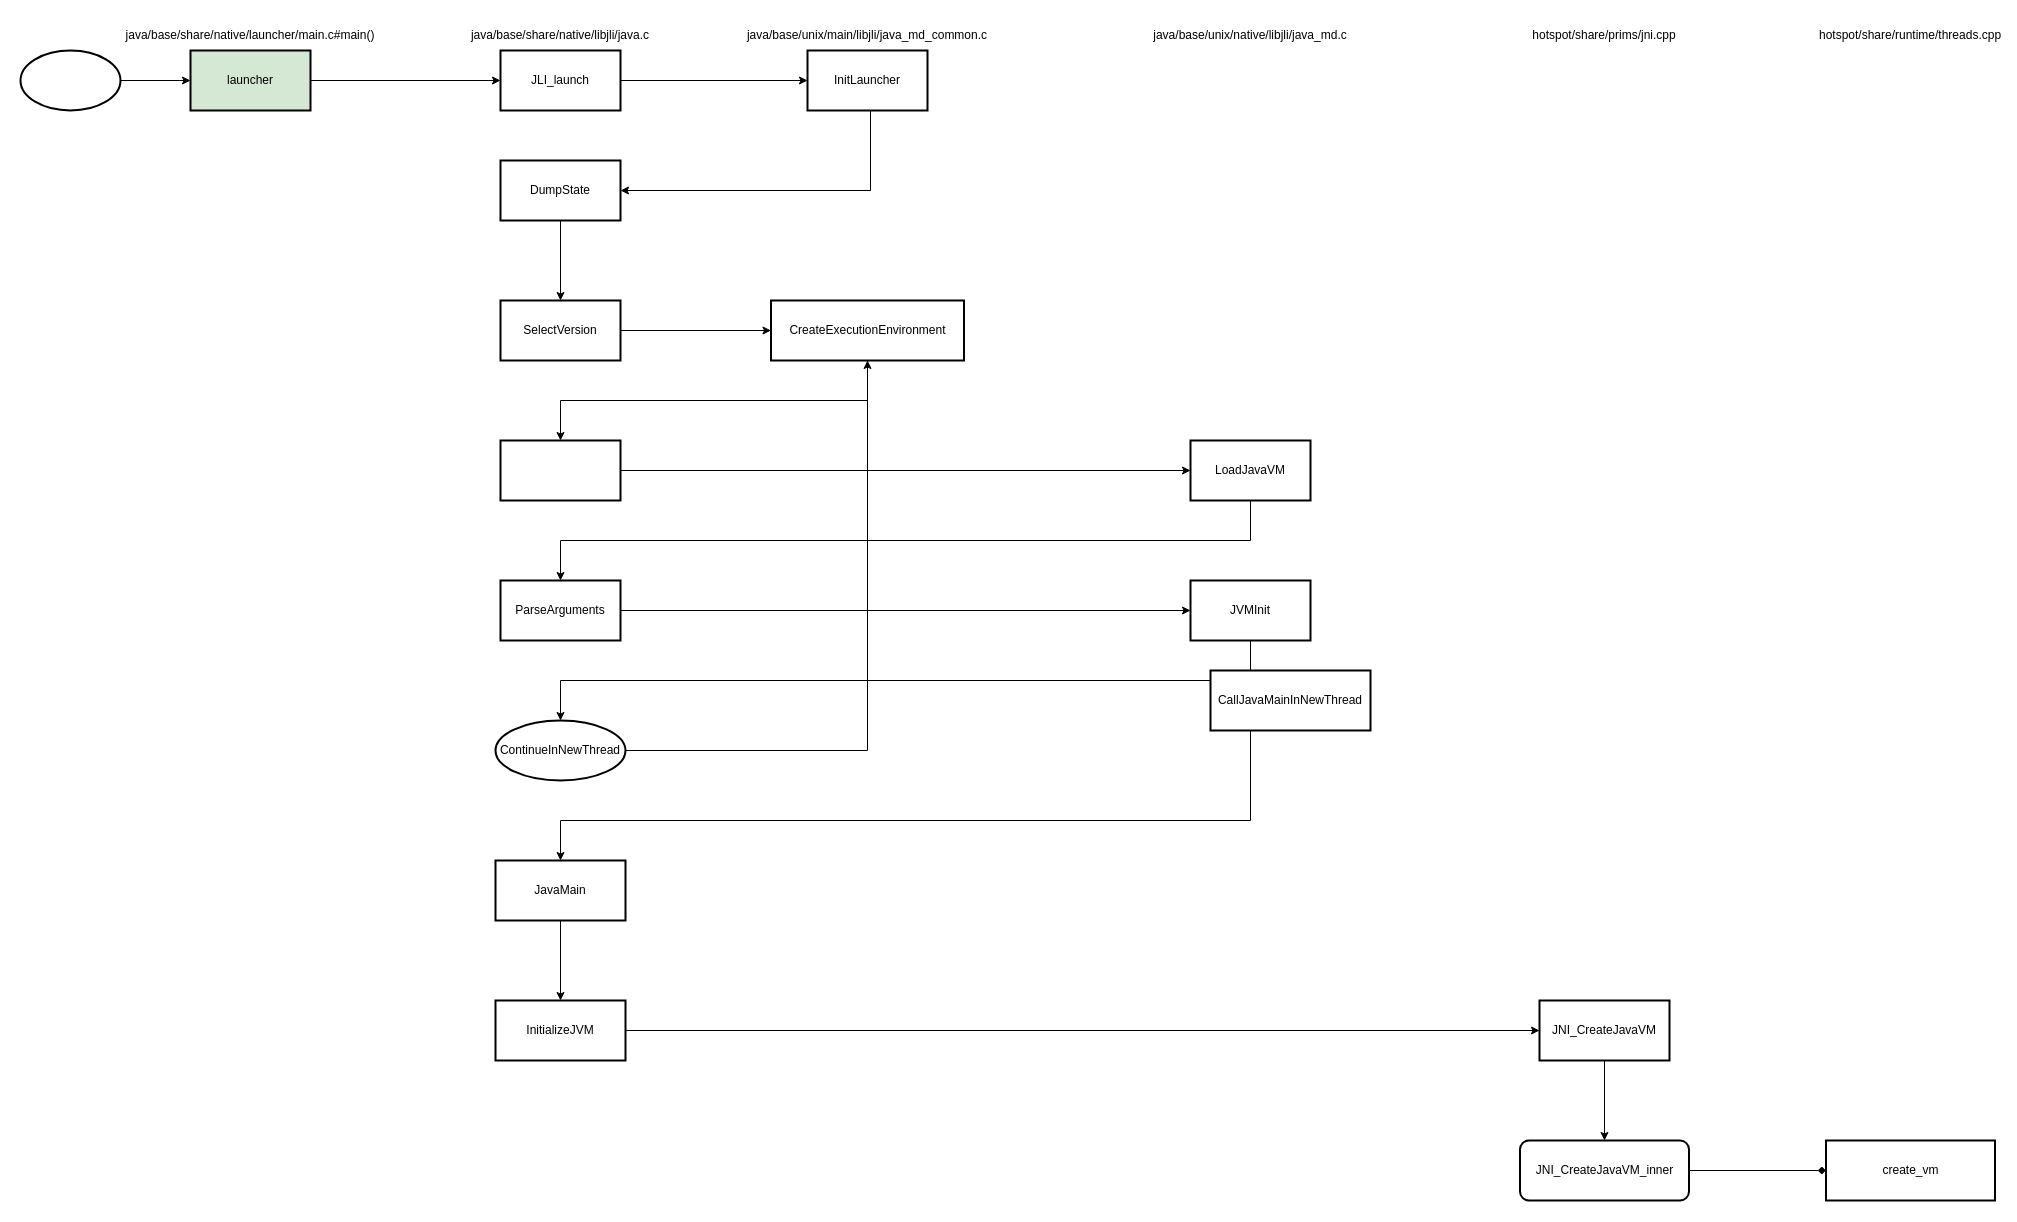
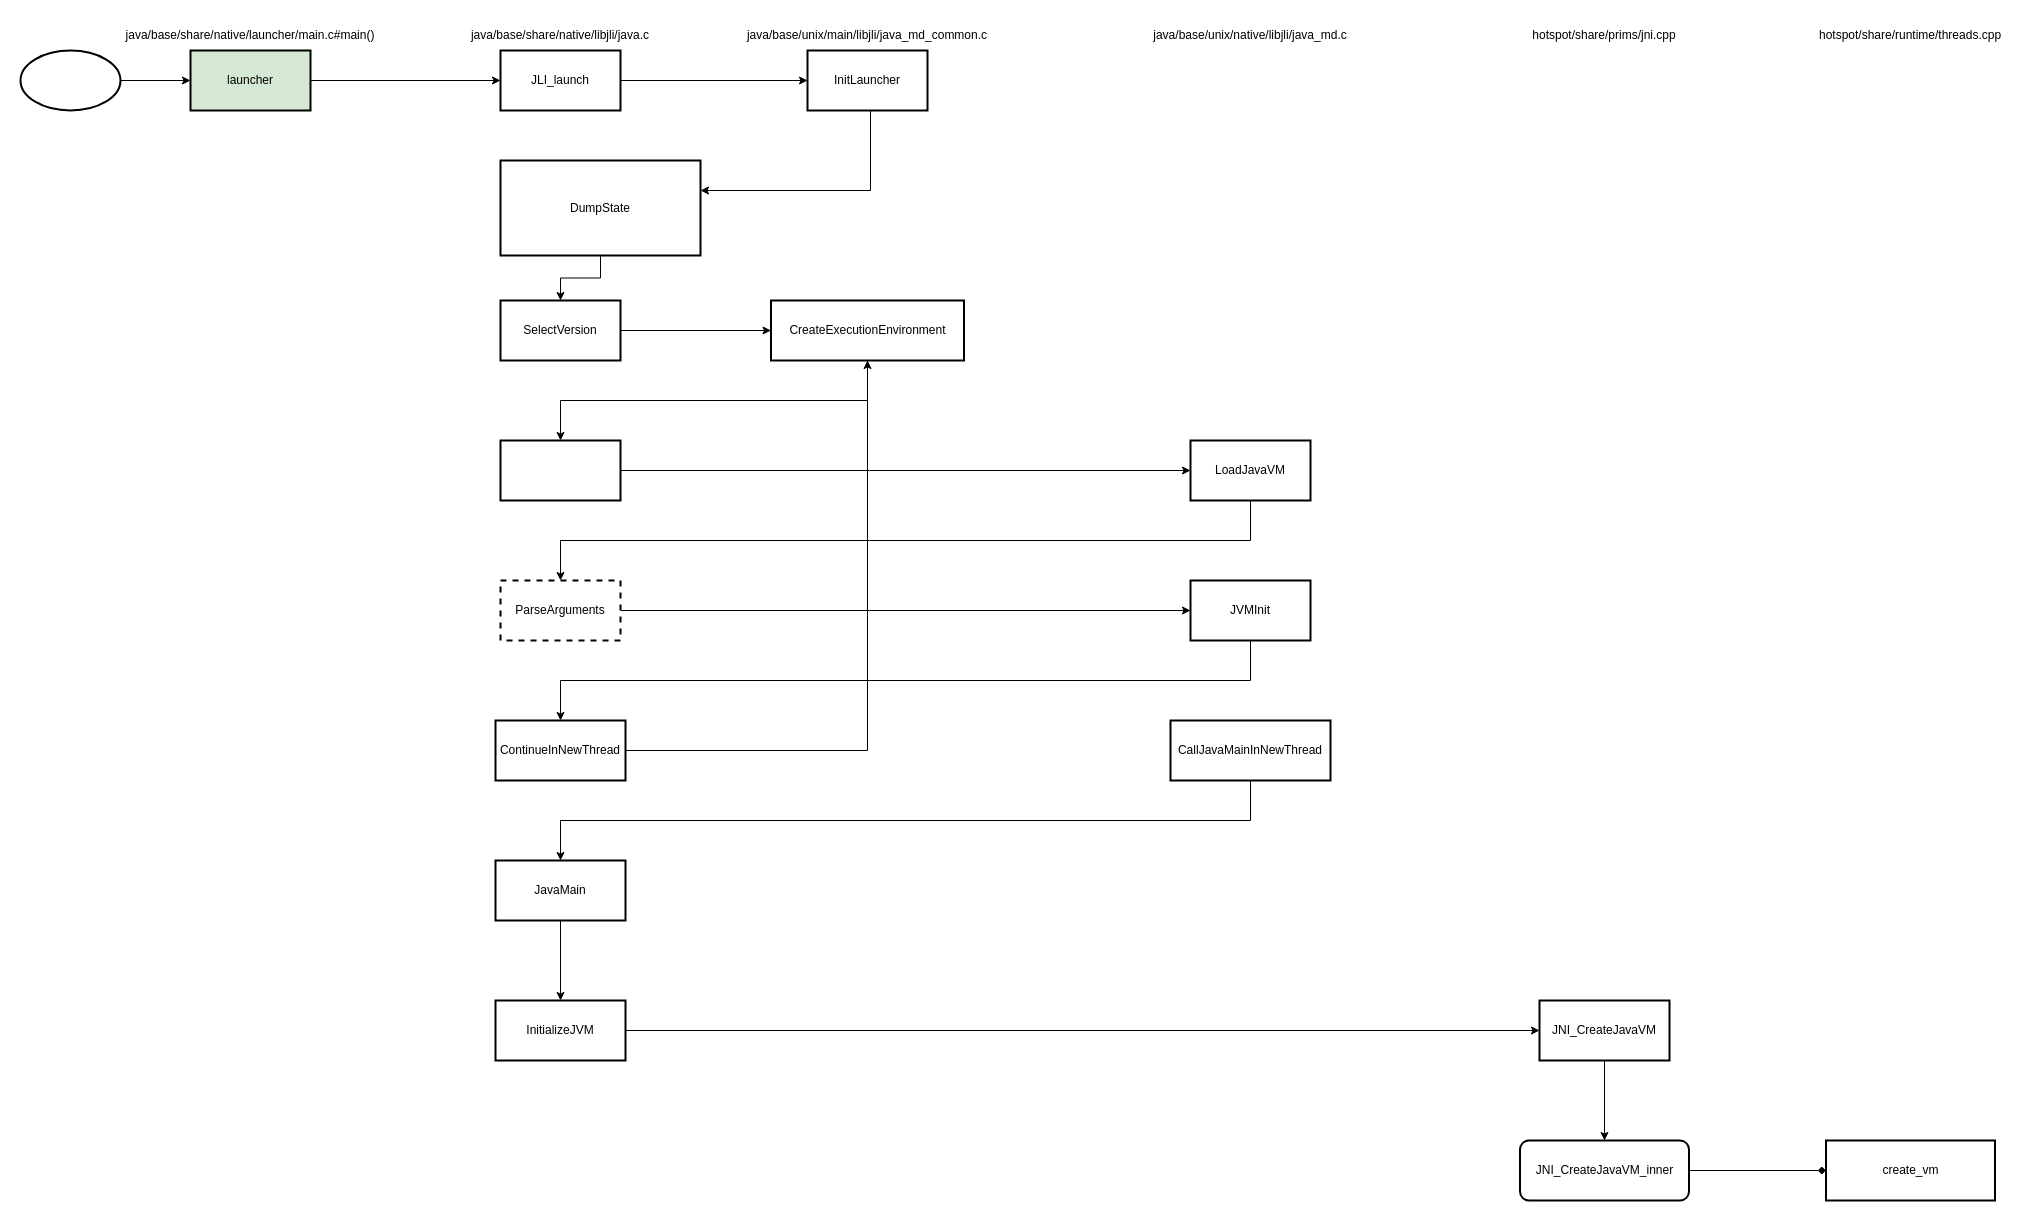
  <mxCell id="0" />
  <mxCell id="1" parent="0" />
  <mxCell id="2" value="java/base/share/native/launcher/main.c#main()" style="text;html=1;align=center;verticalAlign=middle;whiteSpace=wrap;rounded=0;" parent="1" vertex="1"><mxGeometry x="220" y="20" width="60" height="30" as="geometry" /></mxCell>
  <mxCell id="3" value="" style="edgeStyle=orthogonalEdgeStyle;rounded=0;orthogonalLoop=1;jettySize=auto;html=1;" parent="1" source="4" target="6" edge="1"><mxGeometry relative="1" as="geometry" /></mxCell>
  <mxCell id="4" value="" style="strokeWidth=2;html=1;shape=mxgraph.flowchart.start_1;whiteSpace=wrap;" parent="1" vertex="1"><mxGeometry x="20" y="50" width="100" height="60" as="geometry" /></mxCell>
  <mxCell id="5" value="" style="edgeStyle=orthogonalEdgeStyle;rounded=0;orthogonalLoop=1;jettySize=auto;html=1;" parent="1" source="6" target="8" edge="1"><mxGeometry relative="1" as="geometry" /></mxCell>
  <mxCell id="6" value="launcher" style="whiteSpace=wrap;html=1;strokeWidth=2;fillColor=#d5e8d4;" parent="1" vertex="1"><mxGeometry x="190" y="50" width="120" height="60" as="geometry" /></mxCell>
  <mxCell id="7" value="" style="edgeStyle=orthogonalEdgeStyle;rounded=0;orthogonalLoop=1;jettySize=auto;html=1;" parent="1" source="8" target="11" edge="1"><mxGeometry relative="1" as="geometry" /></mxCell>
  <mxCell id="8" value="JLI_launch" style="whiteSpace=wrap;html=1;strokeWidth=2;" parent="1" vertex="1"><mxGeometry x="500" y="50" width="120" height="60" as="geometry" /></mxCell>
  <mxCell id="9" value="java/base/share/native/libjli/java.c" style="text;html=1;align=center;verticalAlign=middle;whiteSpace=wrap;rounded=0;" parent="1" vertex="1"><mxGeometry x="530" y="20" width="60" height="30" as="geometry" /></mxCell>
  <mxCell id="10" value="" style="edgeStyle=orthogonalEdgeStyle;rounded=0;orthogonalLoop=1;jettySize=auto;html=1;" parent="1" source="11" target="14" edge="1"><mxGeometry relative="1" as="geometry"><Array as="points"><mxPoint x="870" y="190" /></Array></mxGeometry></mxCell>
  <mxCell id="11" value="InitLauncher" style="whiteSpace=wrap;html=1;strokeWidth=2;" parent="1" vertex="1"><mxGeometry x="807" y="50" width="120" height="60" as="geometry" /></mxCell>
  <mxCell id="12" value="java/base/unix/main/libjli/java_md_common.c" style="text;html=1;align=center;verticalAlign=middle;whiteSpace=wrap;rounded=0;" parent="1" vertex="1"><mxGeometry x="837" y="20" width="60" height="30" as="geometry" /></mxCell>
  <mxCell id="13" value="" style="edgeStyle=orthogonalEdgeStyle;rounded=0;orthogonalLoop=1;jettySize=auto;html=1;" parent="1" source="14" target="16" edge="1"><mxGeometry relative="1" as="geometry" /></mxCell>
- <mxCell id="14" value="DumpState" style="whiteSpace=wrap;html=1;strokeWidth=2;" parent="1" vertex="1"><mxGeometry x="500" y="160" width="120" height="60" as="geometry" /></mxCell>
+ <mxCell id="14" value="DumpState" style="whiteSpace=wrap;html=1;strokeWidth=2;" parent="1" vertex="1"><mxGeometry x="500" y="160" width="200" height="95" as="geometry" /></mxCell>
  <mxCell id="15" value="" style="edgeStyle=orthogonalEdgeStyle;rounded=0;orthogonalLoop=1;jettySize=auto;html=1;" parent="1" source="16" target="18" edge="1"><mxGeometry relative="1" as="geometry" /></mxCell>
  <mxCell id="16" value="SelectVersion" style="whiteSpace=wrap;html=1;strokeWidth=2;" parent="1" vertex="1"><mxGeometry x="500" y="300" width="120" height="60" as="geometry" /></mxCell>
  <mxCell id="17" value="" style="edgeStyle=orthogonalEdgeStyle;rounded=0;orthogonalLoop=1;jettySize=auto;html=1;entryX=0.5;entryY=0;entryDx=0;entryDy=0;" parent="1" source="18" target="20" edge="1"><mxGeometry relative="1" as="geometry"><mxPoint x="876.5" y="450" as="targetPoint" /><Array as="points"><mxPoint x="867" y="400" /><mxPoint x="560" y="400" /></Array></mxGeometry></mxCell>
  <mxCell id="18" value="CreateExecutionEnvironment" style="whiteSpace=wrap;html=1;strokeWidth=2;" parent="1" vertex="1"><mxGeometry x="770.5" y="300" width="193" height="60" as="geometry" /></mxCell>
  <mxCell id="19" value="" style="edgeStyle=orthogonalEdgeStyle;rounded=0;orthogonalLoop=1;jettySize=auto;html=1;" parent="1" source="20" target="22" edge="1"><mxGeometry relative="1" as="geometry" /></mxCell>
  <mxCell id="20" value="" style="whiteSpace=wrap;html=1;strokeWidth=2;" parent="1" vertex="1"><mxGeometry x="500" y="440" width="120" height="60" as="geometry" /></mxCell>
  <mxCell id="21" value="" style="edgeStyle=orthogonalEdgeStyle;rounded=0;orthogonalLoop=1;jettySize=auto;html=1;" parent="1" source="22" target="25" edge="1"><mxGeometry relative="1" as="geometry"><Array as="points"><mxPoint x="1250" y="540" /><mxPoint x="560" y="540" /></Array></mxGeometry></mxCell>
  <mxCell id="22" value="LoadJavaVM" style="whiteSpace=wrap;html=1;strokeWidth=2;" parent="1" vertex="1"><mxGeometry x="1190" y="440" width="120" height="60" as="geometry" /></mxCell>
  <mxCell id="23" value="java/base/unix/native/libjli/java_md.c" style="text;html=1;align=center;verticalAlign=middle;whiteSpace=wrap;rounded=0;" parent="1" vertex="1"><mxGeometry x="1220" y="20" width="60" height="30" as="geometry" /></mxCell>
  <mxCell id="24" value="" style="edgeStyle=orthogonalEdgeStyle;rounded=0;orthogonalLoop=1;jettySize=auto;html=1;" parent="1" source="25" target="27" edge="1"><mxGeometry relative="1" as="geometry" /></mxCell>
- <mxCell id="25" value="ParseArguments" style="whiteSpace=wrap;html=1;strokeWidth=2;" parent="1" vertex="1"><mxGeometry x="500" y="580" width="120" height="60" as="geometry" /></mxCell>
+ <mxCell id="25" value="ParseArguments" style="whiteSpace=wrap;html=1;strokeWidth=2;dashed=1;" parent="1" vertex="1"><mxGeometry x="500" y="580" width="120" height="60" as="geometry" /></mxCell>
  <mxCell id="26" value="" style="edgeStyle=orthogonalEdgeStyle;rounded=0;orthogonalLoop=1;jettySize=auto;html=1;" parent="1" source="27" target="29" edge="1"><mxGeometry relative="1" as="geometry"><Array as="points"><mxPoint x="1250" y="680" /><mxPoint x="560" y="680" /></Array></mxGeometry></mxCell>
  <mxCell id="27" value="JVMInit" style="whiteSpace=wrap;html=1;strokeWidth=2;" parent="1" vertex="1"><mxGeometry x="1190" y="580" width="120" height="60" as="geometry" /></mxCell>
  <mxCell id="28" value="" style="edgeStyle=orthogonalEdgeStyle;rounded=0;orthogonalLoop=1;jettySize=auto;html=1;" edge="1" parent="1" source="29" target="18"><mxGeometry relative="1" as="geometry" /></mxCell>
- <mxCell id="29" value="ContinueInNewThread" style="ellipse;whiteSpace=wrap;html=1;strokeWidth=2;" parent="1" vertex="1"><mxGeometry x="495" y="720" width="130" height="60" as="geometry" /></mxCell>
+ <mxCell id="29" value="ContinueInNewThread" style="whiteSpace=wrap;html=1;strokeWidth=2;" parent="1" vertex="1"><mxGeometry x="495" y="720" width="130" height="60" as="geometry" /></mxCell>
  <mxCell id="30" style="edgeStyle=orthogonalEdgeStyle;rounded=0;orthogonalLoop=1;jettySize=auto;html=1;entryX=0.5;entryY=0;entryDx=0;entryDy=0;" edge="1" parent="1" source="31" target="33"><mxGeometry relative="1" as="geometry"><Array as="points"><mxPoint x="1250" y="820" /><mxPoint x="560" y="820" /></Array></mxGeometry></mxCell>
- <mxCell id="31" value="CallJavaMainInNewThread" style="whiteSpace=wrap;html=1;strokeWidth=2;" vertex="1" parent="1"><mxGeometry x="1210" y="670" width="160" height="60" as="geometry" /></mxCell>
+ <mxCell id="31" value="CallJavaMainInNewThread" style="whiteSpace=wrap;html=1;strokeWidth=2;" vertex="1" parent="1"><mxGeometry x="1170" y="720" width="160" height="60" as="geometry" /></mxCell>
  <mxCell id="32" value="" style="edgeStyle=orthogonalEdgeStyle;rounded=0;orthogonalLoop=1;jettySize=auto;html=1;" edge="1" parent="1" source="33" target="35"><mxGeometry relative="1" as="geometry" /></mxCell>
  <mxCell id="33" value="JavaMain" style="whiteSpace=wrap;html=1;strokeWidth=2;" vertex="1" parent="1"><mxGeometry x="495" y="860" width="130" height="60" as="geometry" /></mxCell>
  <mxCell id="34" value="" style="edgeStyle=orthogonalEdgeStyle;rounded=0;orthogonalLoop=1;jettySize=auto;html=1;" edge="1" parent="1" source="35" target="38"><mxGeometry relative="1" as="geometry" /></mxCell>
  <mxCell id="35" value="InitializeJVM" style="whiteSpace=wrap;html=1;strokeWidth=2;" vertex="1" parent="1"><mxGeometry x="495" y="1000" width="130" height="60" as="geometry" /></mxCell>
  <mxCell id="36" value="hotspot/share/prims/jni.cpp" style="text;html=1;align=center;verticalAlign=middle;whiteSpace=wrap;rounded=0;" vertex="1" parent="1"><mxGeometry x="1574" y="20" width="60" height="30" as="geometry" /></mxCell>
  <mxCell id="37" value="" style="edgeStyle=orthogonalEdgeStyle;rounded=0;orthogonalLoop=1;jettySize=auto;html=1;" edge="1" parent="1" source="38" target="40"><mxGeometry relative="1" as="geometry" /></mxCell>
  <mxCell id="38" value="JNI_CreateJavaVM" style="whiteSpace=wrap;html=1;strokeWidth=2;" vertex="1" parent="1"><mxGeometry x="1539" y="1000" width="130" height="60" as="geometry" /></mxCell>
  <mxCell id="39" value="" style="edgeStyle=orthogonalEdgeStyle;rounded=0;orthogonalLoop=1;jettySize=auto;html=1;endArrow=diamond;" edge="1" parent="1" source="40" target="42"><mxGeometry relative="1" as="geometry" /></mxCell>
  <mxCell id="40" value="JNI_CreateJavaVM_inner" style="whiteSpace=wrap;html=1;strokeWidth=2;rounded=1;" vertex="1" parent="1"><mxGeometry x="1519.5" y="1140" width="169" height="60" as="geometry" /></mxCell>
  <mxCell id="41" value="hotspot/share/runtime/threads.cpp" style="text;html=1;align=center;verticalAlign=middle;whiteSpace=wrap;rounded=0;" vertex="1" parent="1"><mxGeometry x="1880" y="20" width="60" height="30" as="geometry" /></mxCell>
  <mxCell id="42" value="create_vm" style="whiteSpace=wrap;html=1;strokeWidth=2;" vertex="1" parent="1"><mxGeometry x="1825.5" y="1140" width="169" height="60" as="geometry" /></mxCell>
